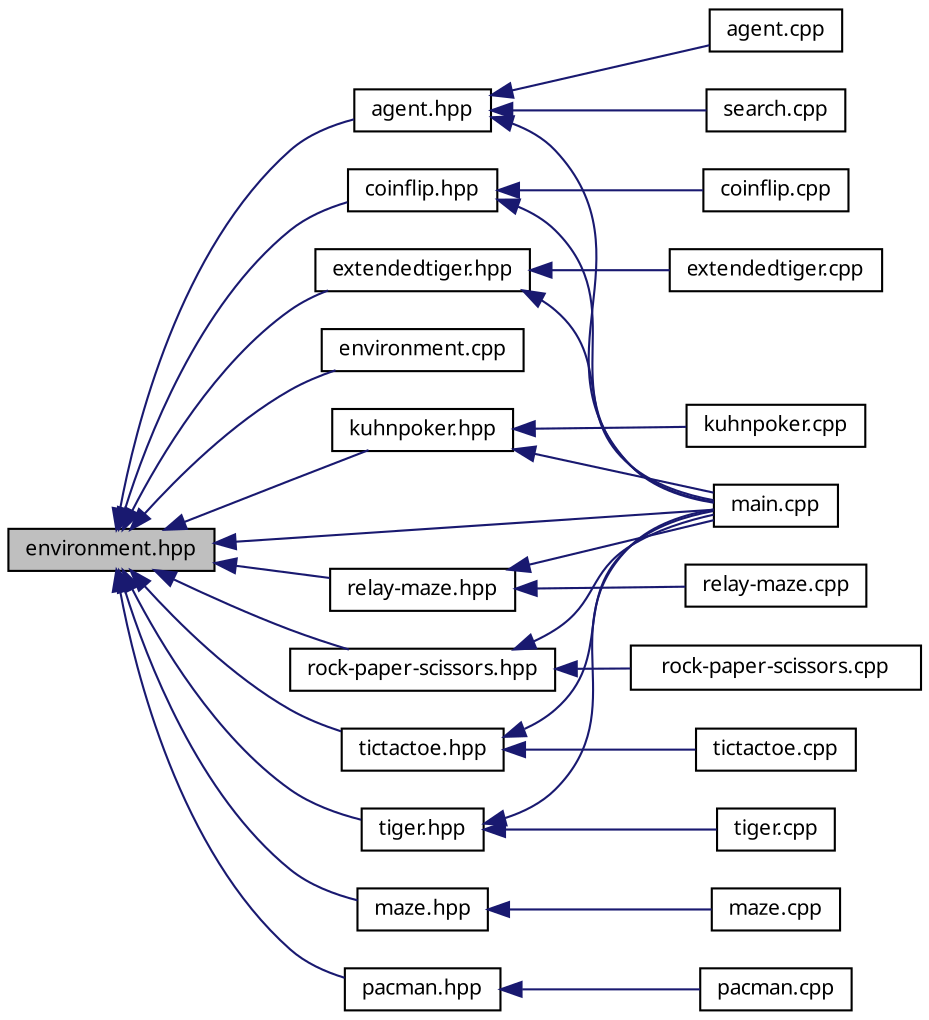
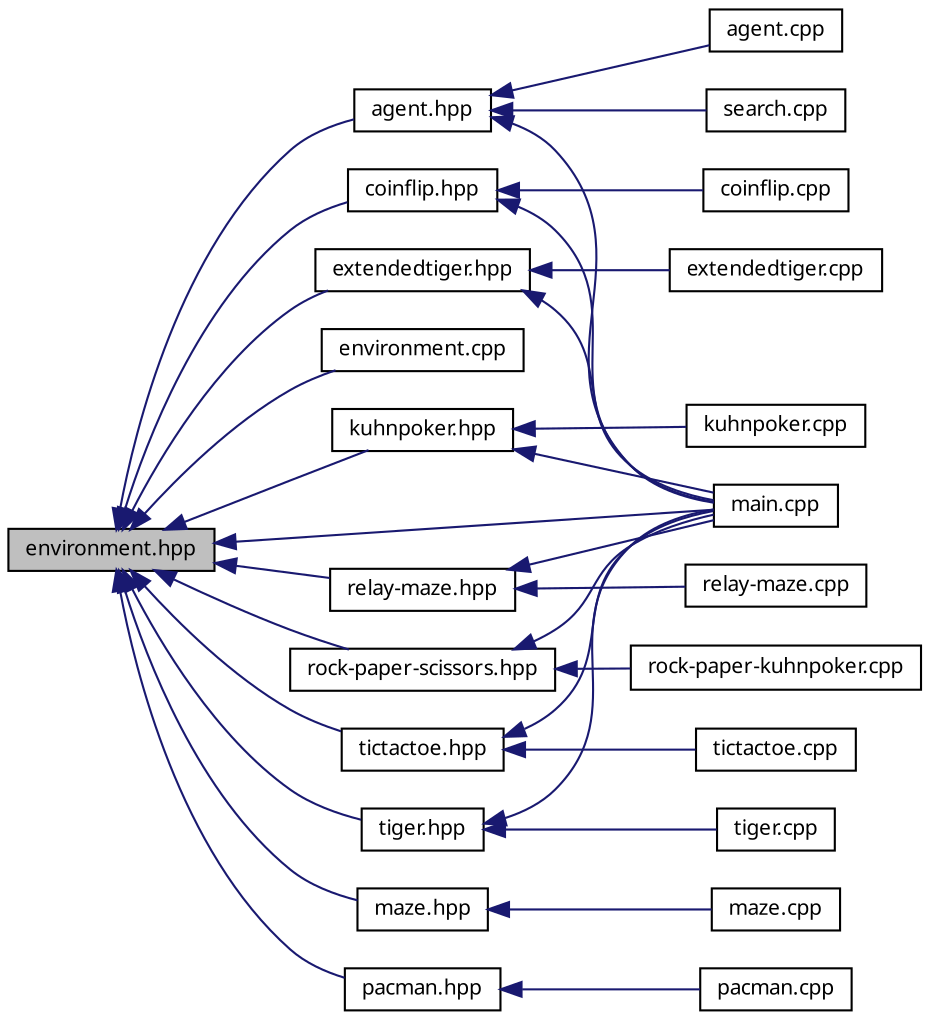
  digraph {
    fontname="Noto Sans"
    rankdir=LR
    node [color=black fillcolor=white fontname="Noto Sans" fontsize=10 shape=record style=filled]
    edge [color=midnightblue dir=back fontname="Noto Sans" fontsize=10 labelfontname=FreeSans labelfontsize=10 style=solid]
    n1 [fillcolor=grey75 fontcolor=black height=0.2 label="environment.hpp" width=0.4]
    n2 [height=0.2 label="agent.hpp" width=0.4]
    n3 [height=0.2 label="main.cpp" width=0.4]
    n4 [height=0.2 label="coinflip.hpp" width=0.4]
    n5 [height=0.2 label="environment.cpp" width=0.4]
    n6 [height=0.2 label="extendedtiger.hpp" width=0.4]
    n7 [height=0.2 label="kuhnpoker.hpp" width=0.4]
    n8 [height=0.2 label="maze.hpp" width=0.4]
    n9 [height=0.2 label="relay-maze.hpp" width=0.4]
    n10 [height=0.2 label="pacman.hpp" width=0.4]
    n11 [height=0.2 label="rock-paper-scissors.hpp" width=0.4]
    n12 [height=0.2 label="tictactoe.hpp" width=0.4]
    n13 [height=0.2 label="tiger.hpp" width=0.4]
    n14 [height=0.2 label="agent.cpp" width=0.4]
    n15 [height=0.2 label="search.cpp" width=0.4]
    n16 [height=0.2 label="coinflip.cpp" width=0.4]
    n17 [height=0.2 label="extendedtiger.cpp" width=0.4]
    n18 [height=0.2 label="kuhnpoker.cpp" width=0.4]
    n19 [height=0.2 label="maze.cpp" width=0.4]
    n20 [height=0.2 label="relay-maze.cpp" width=0.4]
    n21 [height=0.2 label="pacman.cpp" width=0.4]
-   n22 [height=0.2 label="rock-paper-scissors.cpp" width=0.4]
+   n22 [height=0.2 label="rock-paper-kuhnpoker.cpp" width=0.4]
    n23 [height=0.2 label="tictactoe.cpp" width=0.4]
    n24 [height=0.2 label="tiger.cpp" width=0.4]
    n1 -> n2
    n1 -> n3
    n1 -> n4
    n1 -> n5
    n1 -> n6
    n1 -> n7
    n1 -> n8
    n1 -> n9
    n1 -> n10
    n1 -> n11
    n1 -> n12
    n1 -> n13
    n2 -> n3
    n2 -> n14
    n2 -> n15
    n4 -> n3
    n4 -> n16
    n6 -> n3
    n6 -> n17
    n7 -> n3
    n7 -> n18
    n8 -> n19
    n9 -> n3
    n9 -> n20
    n10 -> n21
    n11 -> n3
    n11 -> n22
    n12 -> n3
    n12 -> n23
    n13 -> n3
    n13 -> n24
  }
